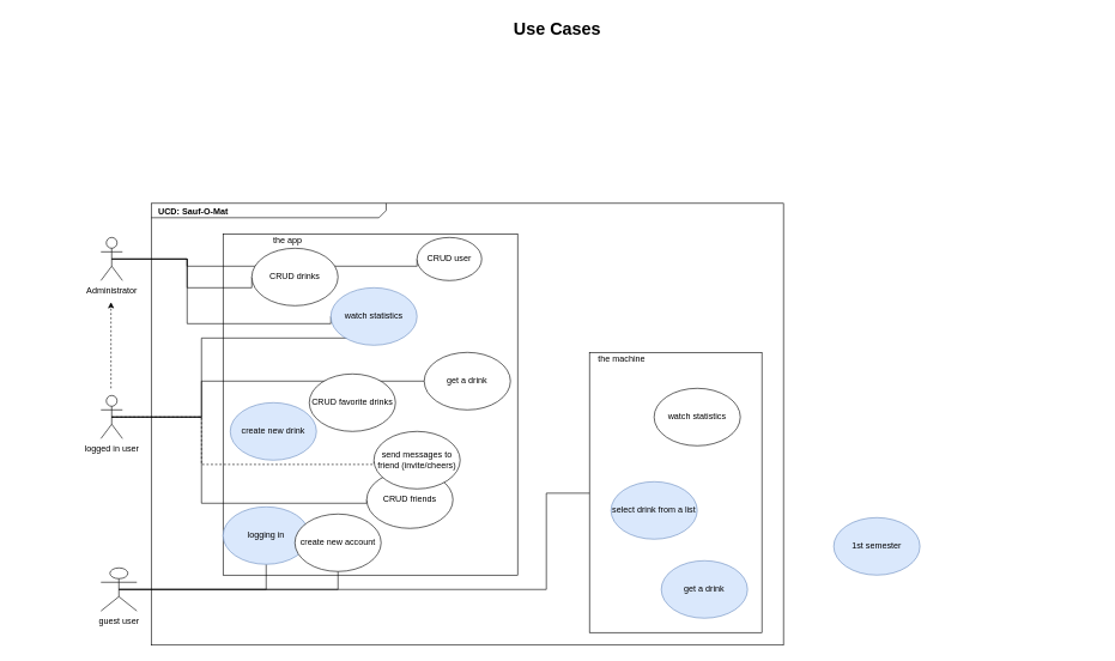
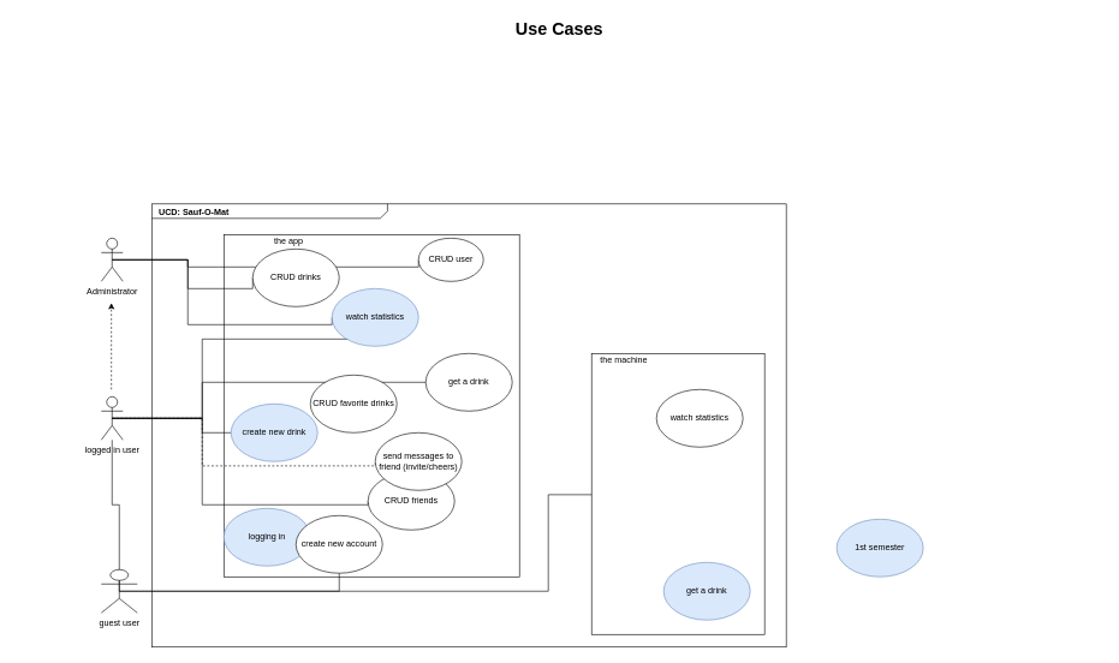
  <mxCell id="0" style=";html=1;" />
  <mxCell id="1" style=";html=1;" parent="0" />
  <mxCell id="2" value="&lt;p style=&quot;margin: 0px ; margin-top: 4px ; margin-left: 10px ; text-align: left&quot;&gt;&lt;b&gt;UCD: Sauf-O-Mat&lt;/b&gt;&lt;/p&gt;" style="html=1;strokeWidth=1;shape=mxgraph.sysml.package;html=1;overflow=fill;whiteSpace=wrap;fillColor=none;gradientColor=none;fontSize=12;align=center;labelX=327.64;" parent="1" vertex="1"><mxGeometry x="210" y="282.5" width="880" height="615" as="geometry" /></mxCell>
  <mxCell id="3" value="" style="rounded=0;whiteSpace=wrap;html=1;" parent="1" vertex="1"><mxGeometry x="310" y="325" width="410" height="475" as="geometry" /></mxCell>
  <mxCell id="4" value="&lt;p style=&quot;line-height: 120%&quot;&gt;&lt;br&gt;&lt;/p&gt;" style="rounded=0;whiteSpace=wrap;html=1;align=left;" parent="1" vertex="1"><mxGeometry x="820" y="490" width="240" height="390" as="geometry" /></mxCell>
  <mxCell id="5" value="Use Cases" style="text;strokeColor=none;fillColor=none;html=1;fontSize=24;fontStyle=1;verticalAlign=middle;align=center;" parent="1" vertex="1"><mxGeometry x="20" y="20" width="1510" height="40" as="geometry" /></mxCell>
+ <mxCell id="6" style="edgeStyle=orthogonalEdgeStyle;rounded=0;orthogonalLoop=1;jettySize=auto;html=1;exitX=0.5;exitY=0.5;exitDx=0;exitDy=0;exitPerimeter=0;endArrow=none;endFill=0;" parent="1" source="11" target="21" edge="1"><mxGeometry relative="1" as="geometry"><Array as="points"><mxPoint x="280" y="580" /><mxPoint x="280" y="600" /></Array></mxGeometry></mxCell>
  <mxCell id="7" style="edgeStyle=orthogonalEdgeStyle;rounded=0;orthogonalLoop=1;jettySize=auto;html=1;exitX=0.5;exitY=0.5;exitDx=0;exitDy=0;exitPerimeter=0;entryX=0;entryY=0.5;entryDx=0;entryDy=0;endArrow=none;endFill=0;dashed=1;" parent="1" source="11" target="32" edge="1"><mxGeometry relative="1" as="geometry"><Array as="points"><mxPoint x="280" y="580" /><mxPoint x="280" y="646" /><mxPoint x="520" y="646" /></Array></mxGeometry></mxCell>
  <mxCell id="8" style="edgeStyle=orthogonalEdgeStyle;rounded=0;orthogonalLoop=1;jettySize=auto;html=1;exitX=0.5;exitY=0.5;exitDx=0;exitDy=0;exitPerimeter=0;entryX=0;entryY=0.5;entryDx=0;entryDy=0;endArrow=none;endFill=0;" parent="1" source="11" target="30" edge="1"><mxGeometry relative="1" as="geometry"><Array as="points"><mxPoint x="280" y="580" /><mxPoint x="280" y="700" /><mxPoint x="510" y="700" /></Array></mxGeometry></mxCell>
  <mxCell id="9" style="edgeStyle=orthogonalEdgeStyle;rounded=0;orthogonalLoop=1;jettySize=auto;html=1;exitX=0.5;exitY=0.5;exitDx=0;exitDy=0;exitPerimeter=0;entryX=0;entryY=0.5;entryDx=0;entryDy=0;endArrow=none;endFill=0;" edge="1" parent="1" source="11" target="22"><mxGeometry relative="1" as="geometry"><Array as="points"><mxPoint x="280" y="580" /><mxPoint x="280" y="470" /><mxPoint x="510" y="470" /><mxPoint x="510" y="440" /></Array></mxGeometry></mxCell>
  <mxCell id="10" style="edgeStyle=orthogonalEdgeStyle;rounded=0;orthogonalLoop=1;jettySize=auto;html=1;exitX=0.5;exitY=0.5;exitDx=0;exitDy=0;exitPerimeter=0;entryX=0;entryY=0.5;entryDx=0;entryDy=0;endArrow=none;endFill=0;" edge="1" parent="1" source="11" target="36"><mxGeometry relative="1" as="geometry"><Array as="points"><mxPoint x="280" y="580" /><mxPoint x="280" y="530" /></Array></mxGeometry></mxCell>
  <mxCell id="11" value="logged in user" style="shape=umlActor;verticalLabelPosition=bottom;labelBackgroundColor=#ffffff;verticalAlign=top;html=1;outlineConnect=0;" parent="1" vertex="1"><mxGeometry x="140" y="550" width="30" height="60" as="geometry" /></mxCell>
  <mxCell id="12" style="edgeStyle=orthogonalEdgeStyle;rounded=0;orthogonalLoop=1;jettySize=auto;html=1;endArrow=none;endFill=0;exitX=0.5;exitY=0.5;exitDx=0;exitDy=0;exitPerimeter=0;" parent="1" source="15" target="4" edge="1"><mxGeometry relative="1" as="geometry"><mxPoint x="170" y="830" as="sourcePoint" /><Array as="points"><mxPoint x="760" y="820" /><mxPoint x="760" y="686" /></Array></mxGeometry></mxCell>
- <mxCell id="13" style="edgeStyle=orthogonalEdgeStyle;rounded=0;orthogonalLoop=1;jettySize=auto;html=1;exitX=0.5;exitY=0.5;exitDx=0;exitDy=0;exitPerimeter=0;endArrow=none;endFill=0;" parent="1" source="15" target="20" edge="1"><mxGeometry relative="1" as="geometry" /></mxCell>
+ <mxCell id="13" style="edgeStyle=orthogonalEdgeStyle;rounded=0;orthogonalLoop=1;jettySize=auto;html=1;exitX=0.5;exitY=0.5;exitDx=0;exitDy=0;exitPerimeter=0;endArrow=none;endFill=0;" parent="1" source="15" target="11" edge="1"><mxGeometry relative="1" as="geometry" /></mxCell>
  <mxCell id="14" style="edgeStyle=orthogonalEdgeStyle;rounded=0;orthogonalLoop=1;jettySize=auto;html=1;exitX=0.5;exitY=0.5;exitDx=0;exitDy=0;exitPerimeter=0;entryX=0.5;entryY=1;entryDx=0;entryDy=0;endArrow=none;endFill=0;" edge="1" parent="1" source="15" target="34"><mxGeometry relative="1" as="geometry" /></mxCell>
  <mxCell id="15" value="guest user" style="shape=umlActor;verticalLabelPosition=bottom;labelBackgroundColor=#ffffff;verticalAlign=top;html=1;outlineConnect=0;" parent="1" vertex="1"><mxGeometry x="140" y="790" width="50" height="60" as="geometry" /></mxCell>
  <mxCell id="16" style="edgeStyle=orthogonalEdgeStyle;rounded=0;orthogonalLoop=1;jettySize=auto;html=1;exitX=0.5;exitY=0.5;exitDx=0;exitDy=0;exitPerimeter=0;entryX=0;entryY=0.5;entryDx=0;entryDy=0;endArrow=none;endFill=0;" edge="1" parent="1" source="19" target="22"><mxGeometry relative="1" as="geometry"><Array as="points"><mxPoint x="260" y="360" /><mxPoint x="260" y="450" /></Array></mxGeometry></mxCell>
  <mxCell id="17" style="edgeStyle=orthogonalEdgeStyle;rounded=0;orthogonalLoop=1;jettySize=auto;html=1;exitX=0.5;exitY=0.5;exitDx=0;exitDy=0;exitPerimeter=0;entryX=0;entryY=0.5;entryDx=0;entryDy=0;endArrow=none;endFill=0;" edge="1" parent="1" source="19" target="29"><mxGeometry relative="1" as="geometry"><Array as="points"><mxPoint x="260" y="360" /><mxPoint x="260" y="400" /></Array></mxGeometry></mxCell>
  <mxCell id="18" style="edgeStyle=orthogonalEdgeStyle;rounded=0;orthogonalLoop=1;jettySize=auto;html=1;exitX=0.5;exitY=0.5;exitDx=0;exitDy=0;exitPerimeter=0;entryX=0;entryY=0.5;entryDx=0;entryDy=0;endArrow=none;endFill=0;" edge="1" parent="1" source="19" target="26"><mxGeometry relative="1" as="geometry"><Array as="points"><mxPoint x="260" y="360" /><mxPoint x="260" y="370" /></Array></mxGeometry></mxCell>
  <mxCell id="19" value="Administrator" style="shape=umlActor;verticalLabelPosition=bottom;labelBackgroundColor=#ffffff;verticalAlign=top;html=1;outlineConnect=0;" parent="1" vertex="1"><mxGeometry x="140" y="330" width="30" height="60" as="geometry" /></mxCell>
  <mxCell id="20" value="logging in" style="ellipse;whiteSpace=wrap;html=1;fillColor=#dae8fc;strokeColor=#6c8ebf;" parent="1" vertex="1"><mxGeometry x="310" y="705" width="120" height="80" as="geometry" /></mxCell>
  <mxCell id="21" value="create new drink" style="ellipse;whiteSpace=wrap;html=1;fillColor=#dae8fc;strokeColor=#6c8ebf;" parent="1" vertex="1"><mxGeometry x="320" y="560" width="120" height="80" as="geometry" /></mxCell>
  <mxCell id="22" value="watch statistics" style="ellipse;whiteSpace=wrap;html=1;fillColor=#dae8fc;strokeColor=#6c8ebf;" parent="1" vertex="1"><mxGeometry x="460" y="400" width="120" height="80" as="geometry" /></mxCell>
  <mxCell id="23" value="get a drink" style="ellipse;whiteSpace=wrap;html=1;fillColor=#dae8fc;strokeColor=#6c8ebf;" parent="1" vertex="1"><mxGeometry x="920" y="780" width="120" height="80" as="geometry" /></mxCell>
  <mxCell id="24" value="CRUD favorite drinks" style="ellipse;whiteSpace=wrap;html=1;" parent="1" vertex="1"><mxGeometry x="430" y="520" width="120" height="80" as="geometry" /></mxCell>
- <mxCell id="25" value="select drink from a list" style="ellipse;whiteSpace=wrap;html=1;fillColor=#dae8fc;strokeColor=#6c8ebf;" parent="1" vertex="1"><mxGeometry x="850" y="670" width="120" height="80" as="geometry" /></mxCell>
  <mxCell id="26" value="CRUD user" style="ellipse;whiteSpace=wrap;html=1;" parent="1" vertex="1"><mxGeometry x="580" y="330" width="90" height="60" as="geometry" /></mxCell>
  <mxCell id="27" value="the machine" style="text;html=1;strokeColor=none;fillColor=none;align=center;verticalAlign=middle;whiteSpace=wrap;rounded=0;" parent="1" vertex="1"><mxGeometry x="820" y="490" width="90" height="20" as="geometry" /></mxCell>
  <mxCell id="28" value="the app" style="text;html=1;strokeColor=none;fillColor=none;align=center;verticalAlign=middle;whiteSpace=wrap;rounded=0;" parent="1" vertex="1"><mxGeometry x="360" y="325" width="80" height="20" as="geometry" /></mxCell>
  <mxCell id="29" value="CRUD drinks" style="ellipse;whiteSpace=wrap;html=1;" parent="1" vertex="1"><mxGeometry x="350" y="345" width="120" height="80" as="geometry" /></mxCell>
  <mxCell id="30" value="CRUD friends" style="ellipse;whiteSpace=wrap;html=1;" parent="1" vertex="1"><mxGeometry x="510" y="655" width="120" height="80" as="geometry" /></mxCell>
  <mxCell id="31" value="watch statistics" style="ellipse;whiteSpace=wrap;html=1;" parent="1" vertex="1"><mxGeometry x="910" y="540" width="120" height="80" as="geometry" /></mxCell>
  <mxCell id="32" value="send messages to friend (invite/cheers)" style="ellipse;whiteSpace=wrap;html=1;" parent="1" vertex="1"><mxGeometry x="520" y="600" width="120" height="80" as="geometry" /></mxCell>
  <mxCell id="33" value="" style="endArrow=classic;dashed=1;html=1;endFill=1;" edge="1" parent="1"><mxGeometry width="50" height="50" relative="1" as="geometry"><mxPoint x="154" y="540" as="sourcePoint" /><mxPoint x="154" y="420" as="targetPoint" /></mxGeometry></mxCell>
  <mxCell id="34" value="create new account" style="ellipse;whiteSpace=wrap;html=1;" vertex="1" parent="1"><mxGeometry x="410" y="715" width="120" height="80" as="geometry" /></mxCell>
  <mxCell id="35" value="1st semester" style="ellipse;whiteSpace=wrap;html=1;fillColor=#dae8fc;strokeColor=#6c8ebf;" vertex="1" parent="1"><mxGeometry x="1160" y="720" width="120" height="80" as="geometry" /></mxCell>
  <mxCell id="36" value="get a drink" style="ellipse;whiteSpace=wrap;html=1;" vertex="1" parent="1"><mxGeometry x="590" y="490" width="120" height="80" as="geometry" /></mxCell>
